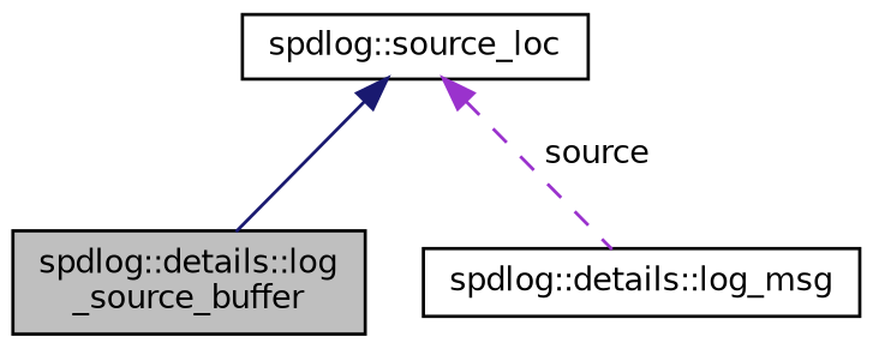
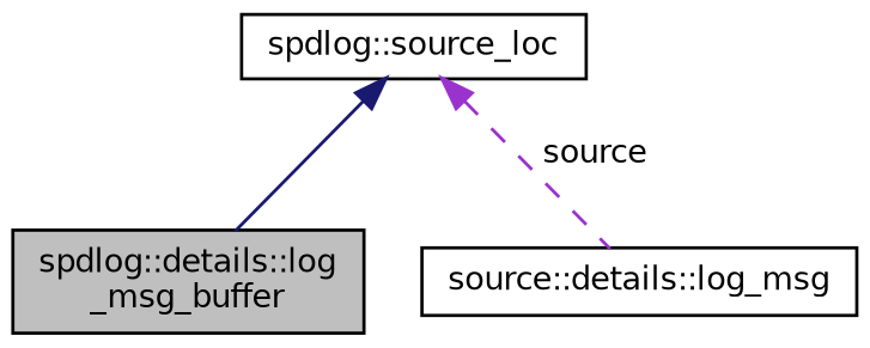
  digraph {
    node [color=black fillcolor=white fontname=Helvetica fontsize=10 shape=record style=filled]
    edge [dir=back fontname=Helvetica fontsize=10 labelfontname=Helvetica labelfontsize=10]
-   n1 [fillcolor=grey75 fontcolor=black height=0.2 label="spdlog::details::log\l_source_buffer" width=0.4]
-   n2 [height=0.2 label="spdlog::details::log_msg" width=0.4]
+   n1 [fillcolor=grey75 fontcolor=black height=0.2 label="spdlog::details::log\l_msg_buffer" width=0.4]
+   n2 [height=0.2 label="source::details::log_msg" width=0.4]
    n3 [height=0.2 label="spdlog::source_loc" width=0.4]
    n3 -> n1 [color=midnightblue style=solid]
    n3 -> n2 [color=darkorchid3 label=" source" style=dashed]
  }
